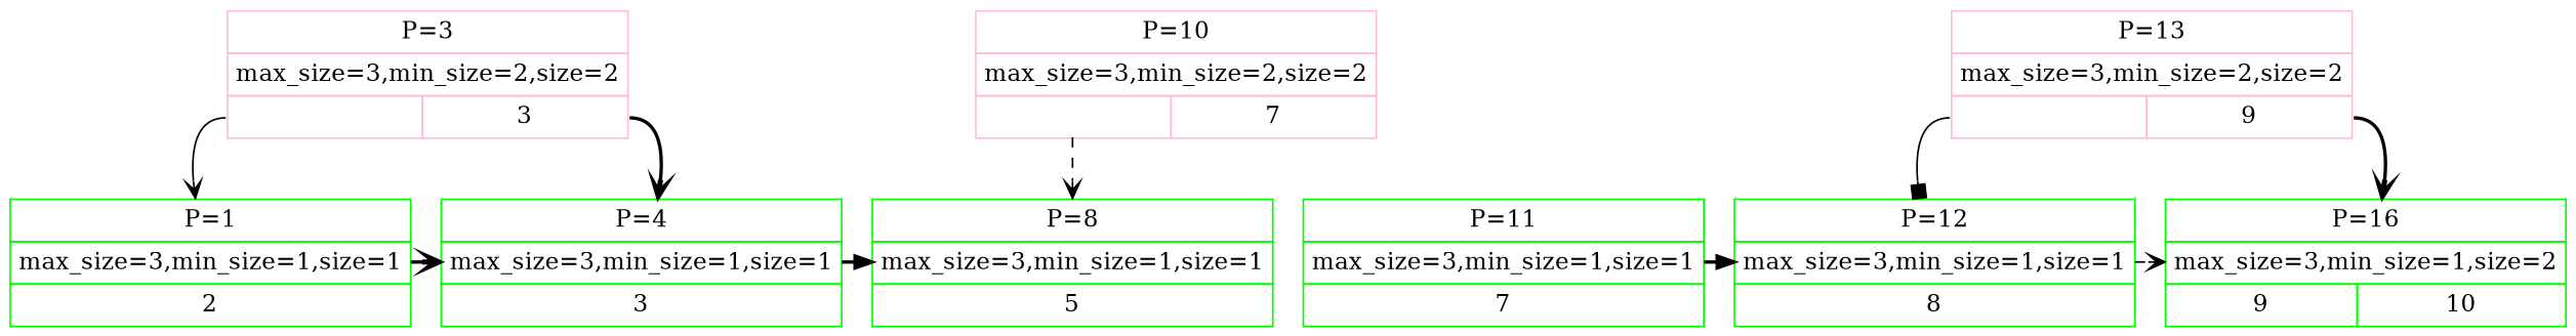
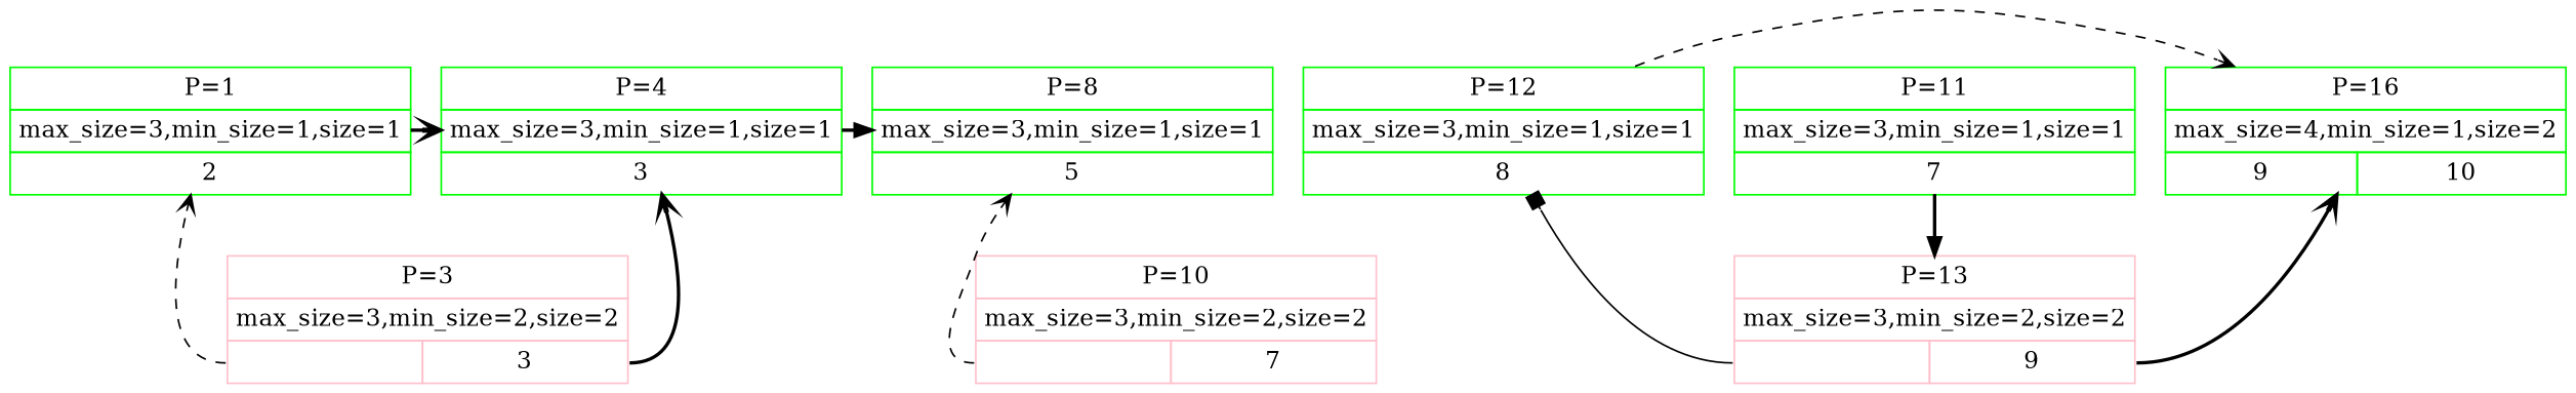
  digraph {
    node [color=green shape=plain]
    edge [arrowhead=vee style=bold]
    n1 [label=<<TABLE BORDER="0" CELLBORDER="1" CELLSPACING="0" CELLPADDING="4"> <TR><TD COLSPAN="1">P=1</TD></TR> <TR><TD COLSPAN="1">max_size=3,min_size=1,size=1</TD></TR> <TR><TD>2</TD> </TR></TABLE>>]
    n2 [label=<<TABLE BORDER="0" CELLBORDER="1" CELLSPACING="0" CELLPADDING="4"> <TR><TD COLSPAN="1">P=4</TD></TR> <TR><TD COLSPAN="1">max_size=3,min_size=1,size=1</TD></TR> <TR><TD>3</TD> </TR></TABLE>>]
    n3 [label=<<TABLE BORDER="0" CELLBORDER="1" CELLSPACING="0" CELLPADDING="4"> <TR><TD COLSPAN="1">P=8</TD></TR> <TR><TD COLSPAN="1">max_size=3,min_size=1,size=1</TD></TR> <TR><TD>5</TD> </TR></TABLE>>]
    n4 [label=<<TABLE BORDER="0" CELLBORDER="1" CELLSPACING="0" CELLPADDING="4"> <TR><TD COLSPAN="1">P=11</TD></TR> <TR><TD COLSPAN="1">max_size=3,min_size=1,size=1</TD></TR> <TR><TD>7</TD> </TR></TABLE>>]
    n5 [label=<<TABLE BORDER="0" CELLBORDER="1" CELLSPACING="0" CELLPADDING="4"> <TR><TD COLSPAN="1">P=12</TD></TR> <TR><TD COLSPAN="1">max_size=3,min_size=1,size=1</TD></TR> <TR><TD>8</TD> </TR></TABLE>>]
    n6 [color=pink label=<<TABLE BORDER="0" CELLBORDER="1" CELLSPACING="0" CELLPADDING="4"> <TR><TD COLSPAN="2">P=3</TD></TR> <TR><TD COLSPAN="2">max_size=3,min_size=2,size=2</TD></TR> <TR><TD PORT="p1"> </TD> <TD PORT="p4">3</TD> </TR></TABLE>>]
    n7 [color=pink label=<<TABLE BORDER="0" CELLBORDER="1" CELLSPACING="0" CELLPADDING="4"> <TR><TD COLSPAN="2">P=10</TD></TR> <TR><TD COLSPAN="2">max_size=3,min_size=2,size=2</TD></TR> <TR><TD PORT="p8"> </TD> <TD PORT="p11">7</TD> </TR></TABLE>>]
-   n8 [label=<<TABLE BORDER="0" CELLBORDER="1" CELLSPACING="0" CELLPADDING="4"> <TR><TD COLSPAN="2">P=16</TD></TR> <TR><TD COLSPAN="2">max_size=3,min_size=1,size=2</TD></TR> <TR><TD>9</TD> <TD>10</TD> </TR></TABLE>>]
+   n8 [label=<<TABLE BORDER="0" CELLBORDER="1" CELLSPACING="0" CELLPADDING="4"> <TR><TD COLSPAN="2">P=16</TD></TR> <TR><TD COLSPAN="2">max_size=4,min_size=1,size=2</TD></TR> <TR><TD>9</TD> <TD>10</TD> </TR></TABLE>>]
    n9 [color=pink label=<<TABLE BORDER="0" CELLBORDER="1" CELLSPACING="0" CELLPADDING="4"> <TR><TD COLSPAN="2">P=13</TD></TR> <TR><TD COLSPAN="2">max_size=3,min_size=2,size=2</TD></TR> <TR><TD PORT="p12"> </TD> <TD PORT="p16">9</TD> </TR></TABLE>>]
    subgraph sub_1 {
      rank=same
      n1
      n2
    }
    subgraph sub_2 {
      rank=same
      n2
      n3
    }
    subgraph sub_3 {
      rank=same
      n3
      n4
    }
    subgraph sub_4 {
      rank=same
      n4
      n5
    }
    subgraph sub_5 {
      rank=same
      n6
      n7
    }
    subgraph sub_6 {
      rank=same
      n5
      n8
    }
    subgraph sub_7 {
      rank=same
      n7
      n9
    }
    n1 -> n2
    n2 -> n3 [arrowhead=normal]
-   n4 -> n5 [arrowhead=normal]
+   n4 -> n9 [arrowhead=normal]
    n5 -> n8 [style=dashed]
-   n6 -> n1 [style=solid tailport=p1]
+   n6 -> n1 [style=dashed tailport=p1]
    n6 -> n2 [tailport=p4]
    n7 -> n3 [style=dashed tailport=p8]
    n9 -> n5 [arrowhead=box style=solid tailport=p12]
    n9 -> n8 [tailport=p16]
  }
